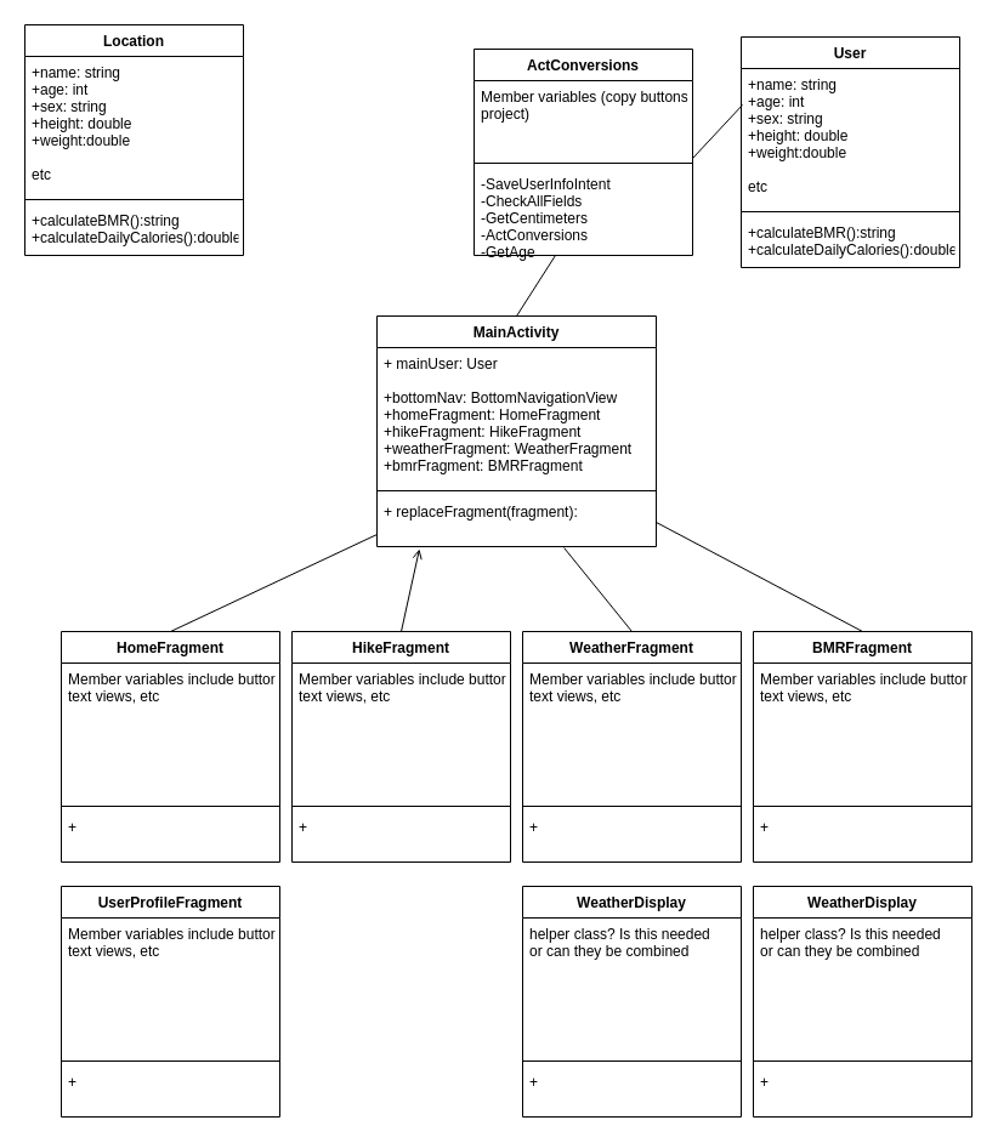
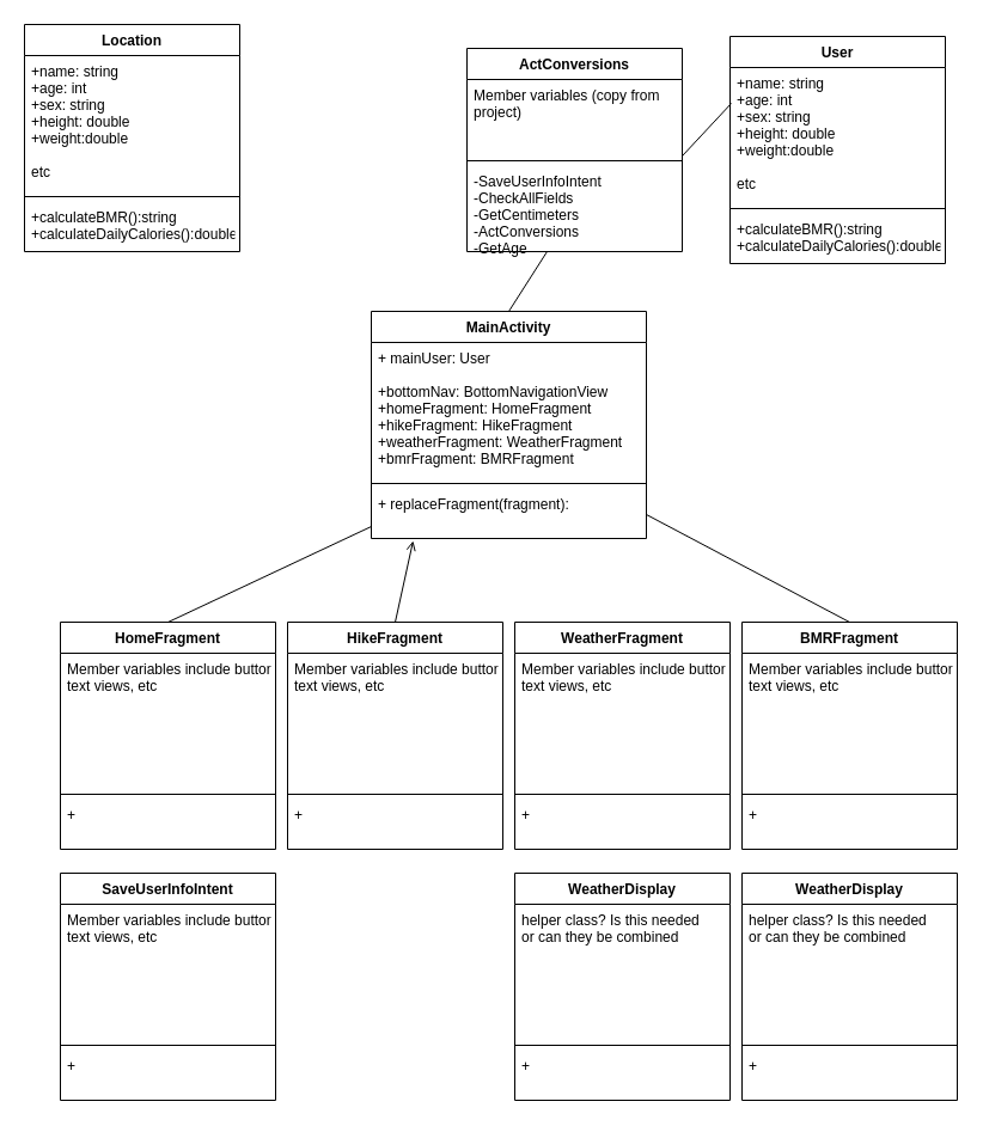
  <mxCell id="0" />
  <mxCell id="1" parent="0" />
  <mxCell id="2" value="MainActivity" style="swimlane;fontStyle=1;align=center;verticalAlign=top;childLayout=stackLayout;horizontal=1;startSize=26;horizontalStack=0;resizeParent=1;resizeParentMax=0;resizeLast=0;collapsible=1;marginBottom=0;" parent="1" vertex="1"><mxGeometry x="310" y="260" width="230" height="190" as="geometry" /></mxCell>
  <mxCell id="3" value="+ mainUser: User&#10;&#10;+bottomNav: BottomNavigationView&#10;+homeFragment: HomeFragment&#10;+hikeFragment: HikeFragment&#10;+weatherFragment: WeatherFragment&#10;+bmrFragment: BMRFragment" style="text;strokeColor=none;fillColor=none;align=left;verticalAlign=top;spacingLeft=4;spacingRight=4;overflow=hidden;rotatable=0;points=[[0,0.5],[1,0.5]];portConstraint=eastwest;" parent="2" vertex="1"><mxGeometry y="26" width="230" height="114" as="geometry" /></mxCell>
  <mxCell id="4" value="" style="line;strokeWidth=1;fillColor=none;align=left;verticalAlign=middle;spacingTop=-1;spacingLeft=3;spacingRight=3;rotatable=0;labelPosition=right;points=[];portConstraint=eastwest;strokeColor=inherit;" parent="2" vertex="1"><mxGeometry y="140" width="230" height="8" as="geometry" /></mxCell>
  <mxCell id="5" value="+ replaceFragment(fragment): " style="text;strokeColor=none;fillColor=none;align=left;verticalAlign=top;spacingLeft=4;spacingRight=4;overflow=hidden;rotatable=0;points=[[0,0.5],[1,0.5]];portConstraint=eastwest;" parent="2" vertex="1"><mxGeometry y="148" width="230" height="42" as="geometry" /></mxCell>
  <mxCell id="6" value="HomeFragment" style="swimlane;fontStyle=1;align=center;verticalAlign=top;childLayout=stackLayout;horizontal=1;startSize=26;horizontalStack=0;resizeParent=1;resizeParentMax=0;resizeLast=0;collapsible=1;marginBottom=0;" parent="1" vertex="1"><mxGeometry x="50" y="520" width="180" height="190" as="geometry" /></mxCell>
  <mxCell id="7" value="Member variables include buttons,&#10;text views, etc" style="text;strokeColor=none;fillColor=none;align=left;verticalAlign=top;spacingLeft=4;spacingRight=4;overflow=hidden;rotatable=0;points=[[0,0.5],[1,0.5]];portConstraint=eastwest;" parent="6" vertex="1"><mxGeometry y="26" width="180" height="114" as="geometry" /></mxCell>
  <mxCell id="8" value="" style="line;strokeWidth=1;fillColor=none;align=left;verticalAlign=middle;spacingTop=-1;spacingLeft=3;spacingRight=3;rotatable=0;labelPosition=right;points=[];portConstraint=eastwest;strokeColor=inherit;" parent="6" vertex="1"><mxGeometry y="140" width="180" height="8" as="geometry" /></mxCell>
  <mxCell id="9" value="+" style="text;strokeColor=none;fillColor=none;align=left;verticalAlign=top;spacingLeft=4;spacingRight=4;overflow=hidden;rotatable=0;points=[[0,0.5],[1,0.5]];portConstraint=eastwest;" parent="6" vertex="1"><mxGeometry y="148" width="180" height="42" as="geometry" /></mxCell>
  <mxCell id="10" value="HikeFragment" style="swimlane;fontStyle=1;align=center;verticalAlign=top;childLayout=stackLayout;horizontal=1;startSize=26;horizontalStack=0;resizeParent=1;resizeParentMax=0;resizeLast=0;collapsible=1;marginBottom=0;" parent="1" vertex="1"><mxGeometry x="240" y="520" width="180" height="190" as="geometry" /></mxCell>
  <mxCell id="11" value="Member variables include buttons,&#10;text views, etc" style="text;strokeColor=none;fillColor=none;align=left;verticalAlign=top;spacingLeft=4;spacingRight=4;overflow=hidden;rotatable=0;points=[[0,0.5],[1,0.5]];portConstraint=eastwest;" parent="10" vertex="1"><mxGeometry y="26" width="180" height="114" as="geometry" /></mxCell>
  <mxCell id="12" value="" style="line;strokeWidth=1;fillColor=none;align=left;verticalAlign=middle;spacingTop=-1;spacingLeft=3;spacingRight=3;rotatable=0;labelPosition=right;points=[];portConstraint=eastwest;strokeColor=inherit;" parent="10" vertex="1"><mxGeometry y="140" width="180" height="8" as="geometry" /></mxCell>
  <mxCell id="13" value="+" style="text;strokeColor=none;fillColor=none;align=left;verticalAlign=top;spacingLeft=4;spacingRight=4;overflow=hidden;rotatable=0;points=[[0,0.5],[1,0.5]];portConstraint=eastwest;" parent="10" vertex="1"><mxGeometry y="148" width="180" height="42" as="geometry" /></mxCell>
  <mxCell id="14" value="WeatherFragment" style="swimlane;fontStyle=1;align=center;verticalAlign=top;childLayout=stackLayout;horizontal=1;startSize=26;horizontalStack=0;resizeParent=1;resizeParentMax=0;resizeLast=0;collapsible=1;marginBottom=0;" parent="1" vertex="1"><mxGeometry x="430" y="520" width="180" height="190" as="geometry" /></mxCell>
  <mxCell id="15" value="Member variables include buttons,&#10;text views, etc" style="text;strokeColor=none;fillColor=none;align=left;verticalAlign=top;spacingLeft=4;spacingRight=4;overflow=hidden;rotatable=0;points=[[0,0.5],[1,0.5]];portConstraint=eastwest;" parent="14" vertex="1"><mxGeometry y="26" width="180" height="114" as="geometry" /></mxCell>
  <mxCell id="16" value="" style="line;strokeWidth=1;fillColor=none;align=left;verticalAlign=middle;spacingTop=-1;spacingLeft=3;spacingRight=3;rotatable=0;labelPosition=right;points=[];portConstraint=eastwest;strokeColor=inherit;" parent="14" vertex="1"><mxGeometry y="140" width="180" height="8" as="geometry" /></mxCell>
  <mxCell id="17" value="+" style="text;strokeColor=none;fillColor=none;align=left;verticalAlign=top;spacingLeft=4;spacingRight=4;overflow=hidden;rotatable=0;points=[[0,0.5],[1,0.5]];portConstraint=eastwest;" parent="14" vertex="1"><mxGeometry y="148" width="180" height="42" as="geometry" /></mxCell>
  <mxCell id="18" value="BMRFragment" style="swimlane;fontStyle=1;align=center;verticalAlign=top;childLayout=stackLayout;horizontal=1;startSize=26;horizontalStack=0;resizeParent=1;resizeParentMax=0;resizeLast=0;collapsible=1;marginBottom=0;" parent="1" vertex="1"><mxGeometry x="620" y="520" width="180" height="190" as="geometry" /></mxCell>
  <mxCell id="19" value="Member variables include buttons,&#10;text views, etc" style="text;strokeColor=none;fillColor=none;align=left;verticalAlign=top;spacingLeft=4;spacingRight=4;overflow=hidden;rotatable=0;points=[[0,0.5],[1,0.5]];portConstraint=eastwest;" parent="18" vertex="1"><mxGeometry y="26" width="180" height="114" as="geometry" /></mxCell>
  <mxCell id="20" value="" style="line;strokeWidth=1;fillColor=none;align=left;verticalAlign=middle;spacingTop=-1;spacingLeft=3;spacingRight=3;rotatable=0;labelPosition=right;points=[];portConstraint=eastwest;strokeColor=inherit;" parent="18" vertex="1"><mxGeometry y="140" width="180" height="8" as="geometry" /></mxCell>
  <mxCell id="21" value="+" style="text;strokeColor=none;fillColor=none;align=left;verticalAlign=top;spacingLeft=4;spacingRight=4;overflow=hidden;rotatable=0;points=[[0,0.5],[1,0.5]];portConstraint=eastwest;" parent="18" vertex="1"><mxGeometry y="148" width="180" height="42" as="geometry" /></mxCell>
  <mxCell id="22" value="" style="endArrow=none;html=1;rounded=0;exitX=0.5;exitY=0;exitDx=0;exitDy=0;" parent="1" source="6" edge="1"><mxGeometry width="50" height="50" relative="1" as="geometry"><mxPoint x="260" y="490" as="sourcePoint" /><mxPoint x="310" y="440" as="targetPoint" /></mxGeometry></mxCell>
  <mxCell id="23" value="" style="endArrow=open;html=1;rounded=0;exitX=0.5;exitY=0;exitDx=0;exitDy=0;entryX=0.152;entryY=1.048;entryDx=0;entryDy=0;entryPerimeter=0;" parent="1" source="10" target="5" edge="1"><mxGeometry width="50" height="50" relative="1" as="geometry"><mxPoint x="150" y="530" as="sourcePoint" /><mxPoint x="320" y="450" as="targetPoint" /></mxGeometry></mxCell>
- <mxCell id="24" value="" style="endArrow=none;html=1;rounded=0;exitX=0.5;exitY=0;exitDx=0;exitDy=0;entryX=0.67;entryY=1.024;entryDx=0;entryDy=0;entryPerimeter=0;" parent="1" source="14" target="5" edge="1"><mxGeometry width="50" height="50" relative="1" as="geometry"><mxPoint x="340" y="530" as="sourcePoint" /><mxPoint x="354.96" y="462.016" as="targetPoint" /></mxGeometry></mxCell>
  <mxCell id="25" value="" style="endArrow=none;html=1;rounded=0;exitX=0.5;exitY=0;exitDx=0;exitDy=0;entryX=0.67;entryY=1.024;entryDx=0;entryDy=0;entryPerimeter=0;" parent="1" source="18" edge="1"><mxGeometry width="50" height="50" relative="1" as="geometry"><mxPoint x="595.9" y="498.99" as="sourcePoint" /><mxPoint x="540" y="429.998" as="targetPoint" /></mxGeometry></mxCell>
  <mxCell id="26" value="User" style="swimlane;fontStyle=1;align=center;verticalAlign=top;childLayout=stackLayout;horizontal=1;startSize=26;horizontalStack=0;resizeParent=1;resizeParentMax=0;resizeLast=0;collapsible=1;marginBottom=0;" parent="1" vertex="1"><mxGeometry x="610" y="30" width="180" height="190" as="geometry" /></mxCell>
  <mxCell id="27" value="+name: string&#10;+age: int&#10;+sex: string&#10;+height: double&#10;+weight:double &#10;&#10;etc" style="text;strokeColor=none;fillColor=none;align=left;verticalAlign=top;spacingLeft=4;spacingRight=4;overflow=hidden;rotatable=0;points=[[0,0.5],[1,0.5]];portConstraint=eastwest;" parent="26" vertex="1"><mxGeometry y="26" width="180" height="114" as="geometry" /></mxCell>
  <mxCell id="28" value="" style="line;strokeWidth=1;fillColor=none;align=left;verticalAlign=middle;spacingTop=-1;spacingLeft=3;spacingRight=3;rotatable=0;labelPosition=right;points=[];portConstraint=eastwest;strokeColor=inherit;" parent="26" vertex="1"><mxGeometry y="140" width="180" height="8" as="geometry" /></mxCell>
  <mxCell id="29" value="+calculateBMR():string&#10;+calculateDailyCalories():double;" style="text;strokeColor=none;fillColor=none;align=left;verticalAlign=top;spacingLeft=4;spacingRight=4;overflow=hidden;rotatable=0;points=[[0,0.5],[1,0.5]];portConstraint=eastwest;" parent="26" vertex="1"><mxGeometry y="148" width="180" height="42" as="geometry" /></mxCell>
  <mxCell id="30" value="WeatherDisplay" style="swimlane;fontStyle=1;align=center;verticalAlign=top;childLayout=stackLayout;horizontal=1;startSize=26;horizontalStack=0;resizeParent=1;resizeParentMax=0;resizeLast=0;collapsible=1;marginBottom=0;" parent="1" vertex="1"><mxGeometry x="430" y="730" width="180" height="190" as="geometry" /></mxCell>
  <mxCell id="31" value="helper class? Is this needed&#10;or can they be combined" style="text;strokeColor=none;fillColor=none;align=left;verticalAlign=top;spacingLeft=4;spacingRight=4;overflow=hidden;rotatable=0;points=[[0,0.5],[1,0.5]];portConstraint=eastwest;" parent="30" vertex="1"><mxGeometry y="26" width="180" height="114" as="geometry" /></mxCell>
  <mxCell id="32" value="" style="line;strokeWidth=1;fillColor=none;align=left;verticalAlign=middle;spacingTop=-1;spacingLeft=3;spacingRight=3;rotatable=0;labelPosition=right;points=[];portConstraint=eastwest;strokeColor=inherit;" parent="30" vertex="1"><mxGeometry y="140" width="180" height="8" as="geometry" /></mxCell>
  <mxCell id="33" value="+" style="text;strokeColor=none;fillColor=none;align=left;verticalAlign=top;spacingLeft=4;spacingRight=4;overflow=hidden;rotatable=0;points=[[0,0.5],[1,0.5]];portConstraint=eastwest;" parent="30" vertex="1"><mxGeometry y="148" width="180" height="42" as="geometry" /></mxCell>
  <mxCell id="34" value="ActConversions" style="swimlane;fontStyle=1;align=center;verticalAlign=top;childLayout=stackLayout;horizontal=1;startSize=26;horizontalStack=0;resizeParent=1;resizeParentMax=0;resizeLast=0;collapsible=1;marginBottom=0;" parent="1" vertex="1"><mxGeometry x="390" y="40" width="180" height="170" as="geometry" /></mxCell>
- <mxCell id="35" value="Member variables (copy buttons&#10;project)" style="text;strokeColor=none;fillColor=none;align=left;verticalAlign=top;spacingLeft=4;spacingRight=4;overflow=hidden;rotatable=0;points=[[0,0.5],[1,0.5]];portConstraint=eastwest;" parent="34" vertex="1"><mxGeometry y="26" width="180" height="64" as="geometry" /></mxCell>
+ <mxCell id="35" value="Member variables (copy from&#10;project)" style="text;strokeColor=none;fillColor=none;align=left;verticalAlign=top;spacingLeft=4;spacingRight=4;overflow=hidden;rotatable=0;points=[[0,0.5],[1,0.5]];portConstraint=eastwest;" parent="34" vertex="1"><mxGeometry y="26" width="180" height="64" as="geometry" /></mxCell>
  <mxCell id="36" value="" style="line;strokeWidth=1;fillColor=none;align=left;verticalAlign=middle;spacingTop=-1;spacingLeft=3;spacingRight=3;rotatable=0;labelPosition=right;points=[];portConstraint=eastwest;strokeColor=inherit;" parent="34" vertex="1"><mxGeometry y="90" width="180" height="8" as="geometry" /></mxCell>
  <mxCell id="37" value="-SaveUserInfoIntent&#10;-CheckAllFields&#10;-GetCentimeters&#10;-ActConversions&#10;-GetAge&#10;&#10;" style="text;strokeColor=none;fillColor=none;align=left;verticalAlign=top;spacingLeft=4;spacingRight=4;overflow=hidden;rotatable=0;points=[[0,0.5],[1,0.5]];portConstraint=eastwest;" parent="34" vertex="1"><mxGeometry y="98" width="180" height="72" as="geometry" /></mxCell>
  <mxCell id="38" value="" style="endArrow=none;html=1;rounded=0;entryX=0.5;entryY=0;entryDx=0;entryDy=0;" parent="1" source="37" target="2" edge="1"><mxGeometry width="50" height="50" relative="1" as="geometry"><mxPoint x="390" y="340" as="sourcePoint" /><mxPoint x="440" y="290" as="targetPoint" /></mxGeometry></mxCell>
  <mxCell id="39" value="" style="endArrow=none;html=1;rounded=0;entryX=0.5;entryY=0;entryDx=0;entryDy=0;exitX=0.006;exitY=0.263;exitDx=0;exitDy=0;exitPerimeter=0;" parent="1" source="27" edge="1"><mxGeometry width="50" height="50" relative="1" as="geometry"><mxPoint x="601.977" y="80" as="sourcePoint" /><mxPoint x="570" y="130" as="targetPoint" /></mxGeometry></mxCell>
- <mxCell id="40" value="UserProfileFragment" style="swimlane;fontStyle=1;align=center;verticalAlign=top;childLayout=stackLayout;horizontal=1;startSize=26;horizontalStack=0;resizeParent=1;resizeParentMax=0;resizeLast=0;collapsible=1;marginBottom=0;" parent="1" vertex="1"><mxGeometry x="50" y="730" width="180" height="190" as="geometry" /></mxCell>
+ <mxCell id="40" value="SaveUserInfoIntent" style="swimlane;fontStyle=1;align=center;verticalAlign=top;childLayout=stackLayout;horizontal=1;startSize=26;horizontalStack=0;resizeParent=1;resizeParentMax=0;resizeLast=0;collapsible=1;marginBottom=0;" parent="1" vertex="1"><mxGeometry x="50" y="730" width="180" height="190" as="geometry" /></mxCell>
  <mxCell id="41" value="Member variables include buttons,&#10;text views, etc" style="text;strokeColor=none;fillColor=none;align=left;verticalAlign=top;spacingLeft=4;spacingRight=4;overflow=hidden;rotatable=0;points=[[0,0.5],[1,0.5]];portConstraint=eastwest;" parent="40" vertex="1"><mxGeometry y="26" width="180" height="114" as="geometry" /></mxCell>
  <mxCell id="42" value="" style="line;strokeWidth=1;fillColor=none;align=left;verticalAlign=middle;spacingTop=-1;spacingLeft=3;spacingRight=3;rotatable=0;labelPosition=right;points=[];portConstraint=eastwest;strokeColor=inherit;" parent="40" vertex="1"><mxGeometry y="140" width="180" height="8" as="geometry" /></mxCell>
  <mxCell id="43" value="+" style="text;strokeColor=none;fillColor=none;align=left;verticalAlign=top;spacingLeft=4;spacingRight=4;overflow=hidden;rotatable=0;points=[[0,0.5],[1,0.5]];portConstraint=eastwest;" parent="40" vertex="1"><mxGeometry y="148" width="180" height="42" as="geometry" /></mxCell>
  <mxCell id="44" value="WeatherDisplay" style="swimlane;fontStyle=1;align=center;verticalAlign=top;childLayout=stackLayout;horizontal=1;startSize=26;horizontalStack=0;resizeParent=1;resizeParentMax=0;resizeLast=0;collapsible=1;marginBottom=0;" vertex="1" parent="1"><mxGeometry x="620" y="730" width="180" height="190" as="geometry" /></mxCell>
  <mxCell id="45" value="helper class? Is this needed&#10;or can they be combined" style="text;strokeColor=none;fillColor=none;align=left;verticalAlign=top;spacingLeft=4;spacingRight=4;overflow=hidden;rotatable=0;points=[[0,0.5],[1,0.5]];portConstraint=eastwest;" vertex="1" parent="44"><mxGeometry y="26" width="180" height="114" as="geometry" /></mxCell>
  <mxCell id="46" value="" style="line;strokeWidth=1;fillColor=none;align=left;verticalAlign=middle;spacingTop=-1;spacingLeft=3;spacingRight=3;rotatable=0;labelPosition=right;points=[];portConstraint=eastwest;strokeColor=inherit;" vertex="1" parent="44"><mxGeometry y="140" width="180" height="8" as="geometry" /></mxCell>
  <mxCell id="47" value="+" style="text;strokeColor=none;fillColor=none;align=left;verticalAlign=top;spacingLeft=4;spacingRight=4;overflow=hidden;rotatable=0;points=[[0,0.5],[1,0.5]];portConstraint=eastwest;" vertex="1" parent="44"><mxGeometry y="148" width="180" height="42" as="geometry" /></mxCell>
  <mxCell id="48" value="Location" style="swimlane;fontStyle=1;align=center;verticalAlign=top;childLayout=stackLayout;horizontal=1;startSize=26;horizontalStack=0;resizeParent=1;resizeParentMax=0;resizeLast=0;collapsible=1;marginBottom=0;" vertex="1" parent="1"><mxGeometry x="20" y="20" width="180" height="190" as="geometry" /></mxCell>
  <mxCell id="49" value="+name: string&#10;+age: int&#10;+sex: string&#10;+height: double&#10;+weight:double &#10;&#10;etc" style="text;strokeColor=none;fillColor=none;align=left;verticalAlign=top;spacingLeft=4;spacingRight=4;overflow=hidden;rotatable=0;points=[[0,0.5],[1,0.5]];portConstraint=eastwest;" vertex="1" parent="48"><mxGeometry y="26" width="180" height="114" as="geometry" /></mxCell>
  <mxCell id="50" value="" style="line;strokeWidth=1;fillColor=none;align=left;verticalAlign=middle;spacingTop=-1;spacingLeft=3;spacingRight=3;rotatable=0;labelPosition=right;points=[];portConstraint=eastwest;strokeColor=inherit;" vertex="1" parent="48"><mxGeometry y="140" width="180" height="8" as="geometry" /></mxCell>
  <mxCell id="51" value="+calculateBMR():string&#10;+calculateDailyCalories():double;" style="text;strokeColor=none;fillColor=none;align=left;verticalAlign=top;spacingLeft=4;spacingRight=4;overflow=hidden;rotatable=0;points=[[0,0.5],[1,0.5]];portConstraint=eastwest;" vertex="1" parent="48"><mxGeometry y="148" width="180" height="42" as="geometry" /></mxCell>
